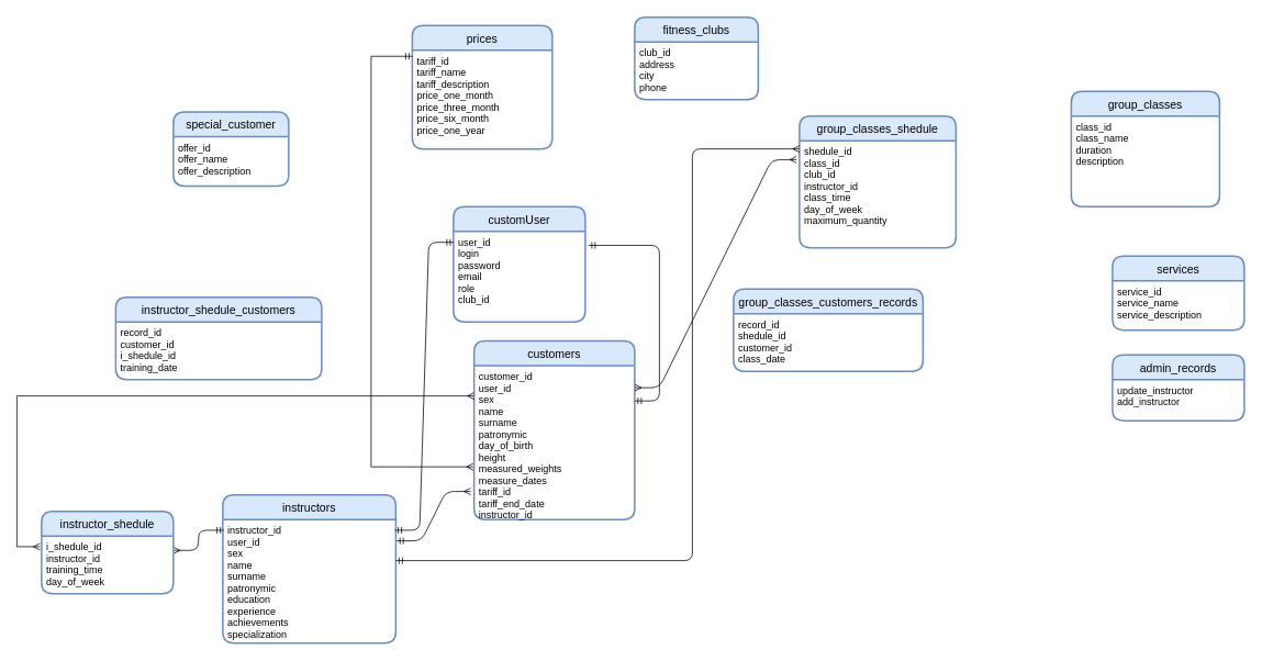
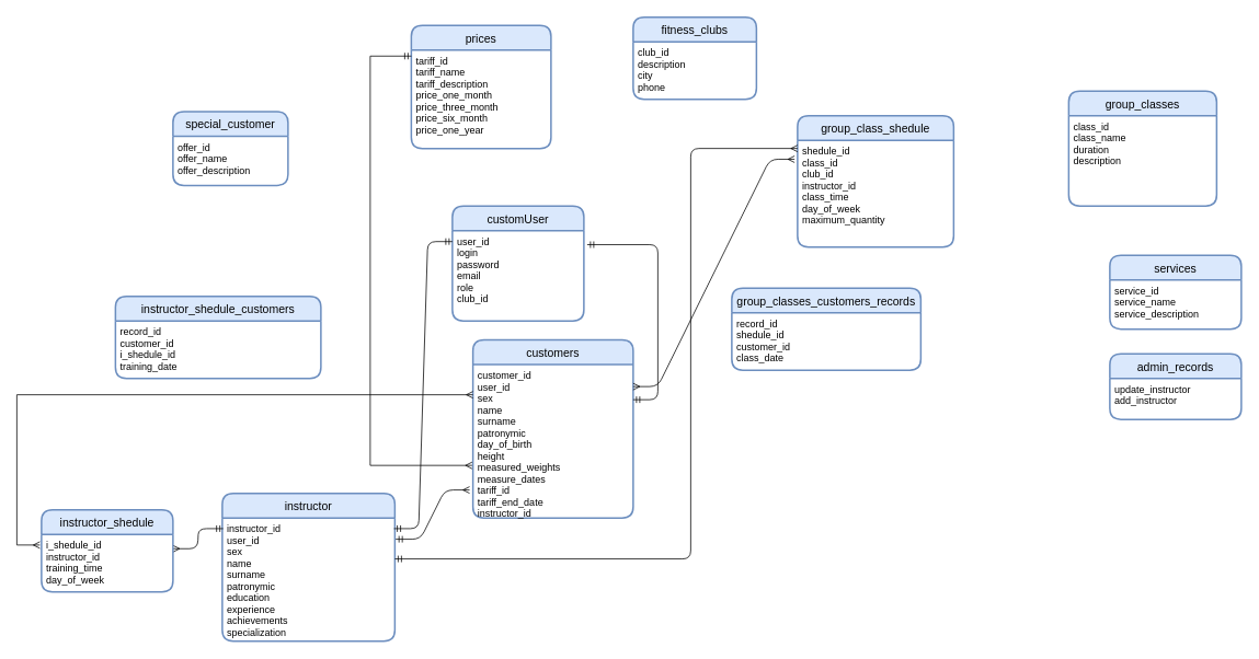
  <mxCell id="0" />
  <mxCell id="1" parent="0" />
  <mxCell id="2" value="customers" style="swimlane;childLayout=stackLayout;horizontal=1;startSize=30;horizontalStack=0;rounded=1;fontSize=14;fontStyle=0;strokeWidth=2;resizeParent=0;resizeLast=1;shadow=0;dashed=0;align=center;fillColor=#dae8fc;strokeColor=#6c8ebf;" parent="1" vertex="1"><mxGeometry x="575" y="413" width="195" height="217" as="geometry" /></mxCell>
  <mxCell id="3" value="customer_id&#10;user_id&#10;sex&#10;name&#10;surname&#10;patronymic&#10;day_of_birth&#10;height&#10;measured_weights&#10;measure_dates&#10;tariff_id&#10;tariff_end_date&#10;instructor_id&#10;&#10;" style="align=left;strokeColor=none;fillColor=none;spacingLeft=4;fontSize=12;verticalAlign=top;resizable=0;rotatable=0;part=1;" parent="2" vertex="1"><mxGeometry y="30" width="195" height="187" as="geometry" /></mxCell>
  <mxCell id="4" value="customUser" style="swimlane;childLayout=stackLayout;horizontal=1;startSize=30;horizontalStack=0;rounded=1;fontSize=14;fontStyle=0;strokeWidth=2;resizeParent=0;resizeLast=1;shadow=0;dashed=0;align=center;fillColor=#dae8fc;strokeColor=#6c8ebf;" parent="1" vertex="1"><mxGeometry x="550" y="250" width="160" height="140" as="geometry" /></mxCell>
  <mxCell id="5" value="user_id&#10;login&#10;password&#10;email&#10;role&#10;club_id&#10;&#10;&#10;" style="align=left;strokeColor=none;fillColor=none;spacingLeft=4;fontSize=12;verticalAlign=top;resizable=0;rotatable=0;part=1;" parent="4" vertex="1"><mxGeometry y="30" width="160" height="110" as="geometry" /></mxCell>
  <mxCell id="6" value="fitness_clubs" style="swimlane;childLayout=stackLayout;horizontal=1;startSize=30;horizontalStack=0;rounded=1;fontSize=14;fontStyle=0;strokeWidth=2;resizeParent=0;resizeLast=1;shadow=0;dashed=0;align=center;fillColor=#dae8fc;strokeColor=#6c8ebf;" parent="1" vertex="1"><mxGeometry x="770" y="20" width="150" height="100" as="geometry" /></mxCell>
- <mxCell id="7" value="club_id&#10;address&#10;city&#10;phone&#10;" style="align=left;strokeColor=none;fillColor=none;spacingLeft=4;fontSize=12;verticalAlign=top;resizable=0;rotatable=0;part=1;" parent="6" vertex="1"><mxGeometry y="30" width="150" height="70" as="geometry" /></mxCell>
+ <mxCell id="7" value="club_id&#10;description&#10;city&#10;phone&#10;" style="align=left;strokeColor=none;fillColor=none;spacingLeft=4;fontSize=12;verticalAlign=top;resizable=0;rotatable=0;part=1;" parent="6" vertex="1"><mxGeometry y="30" width="150" height="70" as="geometry" /></mxCell>
  <mxCell id="8" value="prices" style="swimlane;childLayout=stackLayout;horizontal=1;startSize=30;horizontalStack=0;rounded=1;fontSize=14;fontStyle=0;strokeWidth=2;resizeParent=0;resizeLast=1;shadow=0;dashed=0;align=center;fillColor=#dae8fc;strokeColor=#6c8ebf;" parent="1" vertex="1"><mxGeometry x="500" y="30" width="170" height="150" as="geometry" /></mxCell>
  <mxCell id="9" value="tariff_id&#10;tariff_name&#10;tariff_description&#10;price_one_month&#10;price_three_month&#10;price_six_month&#10;price_one_year" style="align=left;strokeColor=none;fillColor=none;spacingLeft=4;fontSize=12;verticalAlign=top;resizable=0;rotatable=0;part=1;" parent="8" vertex="1"><mxGeometry y="30" width="170" height="120" as="geometry" /></mxCell>
  <mxCell id="10" value="special_customer" style="swimlane;childLayout=stackLayout;horizontal=1;startSize=30;horizontalStack=0;rounded=1;fontSize=14;fontStyle=0;strokeWidth=2;resizeParent=0;resizeLast=1;shadow=0;dashed=0;align=center;fillColor=#dae8fc;strokeColor=#6c8ebf;" parent="1" vertex="1"><mxGeometry x="210" y="135" width="140" height="90" as="geometry" /></mxCell>
  <mxCell id="11" value="offer_id&#10;offer_name&#10;offer_description" style="align=left;strokeColor=none;fillColor=none;spacingLeft=4;fontSize=12;verticalAlign=top;resizable=0;rotatable=0;part=1;" parent="10" vertex="1"><mxGeometry y="30" width="140" height="60" as="geometry" /></mxCell>
  <mxCell id="12" value="services" style="swimlane;childLayout=stackLayout;horizontal=1;startSize=30;horizontalStack=0;rounded=1;fontSize=14;fontStyle=0;strokeWidth=2;resizeParent=0;resizeLast=1;shadow=0;dashed=0;align=center;fillColor=#dae8fc;strokeColor=#6c8ebf;" parent="1" vertex="1"><mxGeometry x="1350" y="310" width="160" height="90" as="geometry" /></mxCell>
  <mxCell id="13" value="service_id&#10;service_name&#10;service_description&#10;&#10;" style="align=left;strokeColor=none;fillColor=none;spacingLeft=4;fontSize=12;verticalAlign=top;resizable=0;rotatable=0;part=1;" parent="12" vertex="1"><mxGeometry y="30" width="160" height="60" as="geometry" /></mxCell>
- <mxCell id="14" value="instructors" style="swimlane;childLayout=stackLayout;horizontal=1;startSize=30;horizontalStack=0;rounded=1;fontSize=14;fontStyle=0;strokeWidth=2;resizeParent=0;resizeLast=1;shadow=0;dashed=0;align=center;fillColor=#dae8fc;strokeColor=#6c8ebf;" parent="1" vertex="1"><mxGeometry x="270" y="600" width="210" height="180" as="geometry" /></mxCell>
+ <mxCell id="14" value="instructor" style="swimlane;childLayout=stackLayout;horizontal=1;startSize=30;horizontalStack=0;rounded=1;fontSize=14;fontStyle=0;strokeWidth=2;resizeParent=0;resizeLast=1;shadow=0;dashed=0;align=center;fillColor=#dae8fc;strokeColor=#6c8ebf;" parent="1" vertex="1"><mxGeometry x="270" y="600" width="210" height="180" as="geometry" /></mxCell>
  <mxCell id="15" value="instructor_id&#10;user_id&#10;sex&#10;name&#10;surname&#10;patronymic&#10;education&#10;experience&#10;achievements&#10;specialization" style="align=left;strokeColor=none;fillColor=none;spacingLeft=4;fontSize=12;verticalAlign=top;resizable=0;rotatable=0;part=1;" parent="14" vertex="1"><mxGeometry y="30" width="210" height="150" as="geometry" /></mxCell>
  <mxCell id="16" value="group_classes" style="swimlane;childLayout=stackLayout;horizontal=1;startSize=30;horizontalStack=0;rounded=1;fontSize=14;fontStyle=0;strokeWidth=2;resizeParent=0;resizeLast=1;shadow=0;dashed=0;align=center;fillColor=#dae8fc;strokeColor=#6c8ebf;" parent="1" vertex="1"><mxGeometry x="1300" y="110" width="180" height="140" as="geometry" /></mxCell>
  <mxCell id="17" value="class_id&#10;class_name&#10;duration&#10;description&#10;" style="align=left;strokeColor=none;fillColor=none;spacingLeft=4;fontSize=12;verticalAlign=top;resizable=0;rotatable=0;part=1;" parent="16" vertex="1"><mxGeometry y="30" width="180" height="110" as="geometry" /></mxCell>
  <mxCell id="18" value="" style="edgeStyle=entityRelationEdgeStyle;fontSize=12;html=1;endArrow=ERmandOne;startArrow=ERmandOne;entryX=0;entryY=0.122;entryDx=0;entryDy=0;entryPerimeter=0;exitX=0.995;exitY=0.087;exitDx=0;exitDy=0;exitPerimeter=0;" parent="1" source="15" target="5" edge="1"><mxGeometry width="100" height="100" relative="1" as="geometry"><mxPoint x="550" y="600" as="sourcePoint" /><mxPoint x="650" y="500" as="targetPoint" /></mxGeometry></mxCell>
- <mxCell id="19" value="group_classes_shedule" style="swimlane;childLayout=stackLayout;horizontal=1;startSize=30;horizontalStack=0;rounded=1;fontSize=14;fontStyle=0;strokeWidth=2;resizeParent=0;resizeLast=1;shadow=0;dashed=0;align=center;fillColor=#dae8fc;strokeColor=#6c8ebf;" parent="1" vertex="1"><mxGeometry x="970" y="140" width="190" height="160" as="geometry" /></mxCell>
+ <mxCell id="19" value="group_class_shedule" style="swimlane;childLayout=stackLayout;horizontal=1;startSize=30;horizontalStack=0;rounded=1;fontSize=14;fontStyle=0;strokeWidth=2;resizeParent=0;resizeLast=1;shadow=0;dashed=0;align=center;fillColor=#dae8fc;strokeColor=#6c8ebf;" parent="1" vertex="1"><mxGeometry x="970" y="140" width="190" height="160" as="geometry" /></mxCell>
  <mxCell id="20" value="shedule_id&#10;class_id&#10;club_id&#10;instructor_id&#10;class_time&#10;day_of_week&#10;maximum_quantity" style="align=left;strokeColor=none;fillColor=none;spacingLeft=4;fontSize=12;verticalAlign=top;resizable=0;rotatable=0;part=1;" parent="19" vertex="1"><mxGeometry y="30" width="190" height="130" as="geometry" /></mxCell>
  <mxCell id="21" value="" style="edgeStyle=entityRelationEdgeStyle;fontSize=12;html=1;endArrow=ERmandOne;startArrow=ERmandOne;entryX=1.025;entryY=0.156;entryDx=0;entryDy=0;entryPerimeter=0;" parent="1" target="5" edge="1"><mxGeometry width="100" height="100" relative="1" as="geometry"><mxPoint x="770" y="486" as="sourcePoint" /><mxPoint x="870" y="370" as="targetPoint" /></mxGeometry></mxCell>
  <mxCell id="22" value="admin_records" style="swimlane;childLayout=stackLayout;horizontal=1;startSize=30;horizontalStack=0;rounded=1;fontSize=14;fontStyle=0;strokeWidth=2;resizeParent=0;resizeLast=1;shadow=0;dashed=0;align=center;fillColor=#dae8fc;strokeColor=#6c8ebf;" parent="1" vertex="1"><mxGeometry x="1350" y="430" width="160" height="80" as="geometry" /></mxCell>
  <mxCell id="23" value="update_instructor&#10;add_instructor" style="align=left;strokeColor=none;fillColor=none;spacingLeft=4;fontSize=12;verticalAlign=top;resizable=0;rotatable=0;part=1;" parent="22" vertex="1"><mxGeometry y="30" width="160" height="50" as="geometry" /></mxCell>
  <mxCell id="24" value="" style="edgeStyle=entityRelationEdgeStyle;fontSize=12;html=1;endArrow=ERmandOne;startArrow=ERmany;entryX=0.005;entryY=0.087;entryDx=0;entryDy=0;entryPerimeter=0;startFill=0;endFill=0;exitX=1;exitY=0.25;exitDx=0;exitDy=0;" parent="1" source="36" target="15" edge="1"><mxGeometry width="100" height="100" relative="1" as="geometry"><mxPoint x="210.96" y="658" as="sourcePoint" /><mxPoint x="500" y="680" as="targetPoint" /></mxGeometry></mxCell>
  <mxCell id="25" value="instructor_shedule_customers" style="swimlane;childLayout=stackLayout;horizontal=1;startSize=30;horizontalStack=0;rounded=1;fontSize=14;fontStyle=0;strokeWidth=2;resizeParent=0;resizeLast=1;shadow=0;dashed=0;align=center;fillColor=#dae8fc;strokeColor=#6c8ebf;" parent="1" vertex="1"><mxGeometry x="140" y="360" width="250" height="100" as="geometry" /></mxCell>
  <mxCell id="26" value="record_id&#10;customer_id&#10;i_shedule_id&#10;training_date&#10;" style="align=left;strokeColor=none;fillColor=none;spacingLeft=4;fontSize=12;verticalAlign=top;resizable=0;rotatable=0;part=1;" parent="25" vertex="1"><mxGeometry y="30" width="250" height="70" as="geometry" /></mxCell>
  <mxCell id="27" style="edgeStyle=orthogonalEdgeStyle;rounded=0;orthogonalLoop=1;jettySize=auto;html=1;exitX=-0.012;exitY=0.163;exitDx=0;exitDy=0;startArrow=ERmany;startFill=0;endArrow=ERmany;endFill=0;exitPerimeter=0;" parent="1" target="3" edge="1"><mxGeometry relative="1" as="geometry"><mxPoint x="48.08" y="663.04" as="sourcePoint" /><mxPoint x="180" y="480" as="targetPoint" /><Array as="points"><mxPoint x="20" y="663" /><mxPoint x="20" y="480" /></Array></mxGeometry></mxCell>
  <mxCell id="28" value="group_classes_customers_records" style="swimlane;childLayout=stackLayout;horizontal=1;startSize=30;horizontalStack=0;rounded=1;fontSize=14;fontStyle=0;strokeWidth=2;resizeParent=0;resizeLast=1;shadow=0;dashed=0;align=center;fillColor=#dae8fc;strokeColor=#6c8ebf;" parent="1" vertex="1"><mxGeometry x="890" y="350" width="230" height="100" as="geometry" /></mxCell>
  <mxCell id="29" value="record_id&#10;shedule_id&#10;customer_id&#10;class_date" style="align=left;strokeColor=none;fillColor=none;spacingLeft=4;fontSize=12;verticalAlign=top;resizable=0;rotatable=0;part=1;" parent="28" vertex="1"><mxGeometry y="30" width="230" height="70" as="geometry" /></mxCell>
  <mxCell id="30" value="" style="edgeStyle=entityRelationEdgeStyle;fontSize=12;html=1;endArrow=ERmany;startArrow=ERmany;entryX=-0.019;entryY=0.178;entryDx=0;entryDy=0;entryPerimeter=0;" parent="1" target="20" edge="1"><mxGeometry width="100" height="100" relative="1" as="geometry"><mxPoint x="770" y="470" as="sourcePoint" /><mxPoint x="1140" y="181" as="targetPoint" /></mxGeometry></mxCell>
  <mxCell id="31" style="edgeStyle=elbowEdgeStyle;rounded=0;orthogonalLoop=1;jettySize=auto;html=1;exitX=0.75;exitY=0;exitDx=0;exitDy=0;startArrow=ERmany;startFill=0;endArrow=ERmany;endFill=0;" parent="1" source="28" target="28" edge="1"><mxGeometry relative="1" as="geometry" /></mxCell>
  <mxCell id="32" value="" style="edgeStyle=elbowEdgeStyle;fontSize=12;html=1;endArrow=ERmany;startArrow=ERmandOne;entryX=0;entryY=0.25;entryDx=0;entryDy=0;startFill=0;exitX=1;exitY=0.333;exitDx=0;exitDy=0;exitPerimeter=0;" parent="1" source="15" target="19" edge="1"><mxGeometry width="100" height="100" relative="1" as="geometry"><mxPoint x="480" y="633" as="sourcePoint" /><mxPoint x="870" y="633" as="targetPoint" /><Array as="points"><mxPoint x="840" y="410" /></Array></mxGeometry></mxCell>
  <mxCell id="33" style="edgeStyle=elbowEdgeStyle;rounded=0;orthogonalLoop=1;jettySize=auto;html=1;exitX=-0.005;exitY=0.658;exitDx=0;exitDy=0;entryX=0;entryY=0.25;entryDx=0;entryDy=0;startArrow=ERmany;startFill=0;endArrow=ERmandOne;endFill=0;elbow=vertical;jumpStyle=none;exitPerimeter=0;" parent="1" source="3" target="8" edge="1"><mxGeometry relative="1" as="geometry"><Array as="points"><mxPoint x="450" y="270" /></Array></mxGeometry></mxCell>
  <mxCell id="34" value="" style="edgeStyle=entityRelationEdgeStyle;fontSize=12;html=1;endArrow=ERmany;startArrow=ERmandOne;entryX=-0.021;entryY=0.818;entryDx=0;entryDy=0;entryPerimeter=0;exitX=1.005;exitY=0.173;exitDx=0;exitDy=0;exitPerimeter=0;endFill=0;" parent="1" source="15" target="3" edge="1"><mxGeometry width="100" height="100" relative="1" as="geometry"><mxPoint x="496.09" y="651.85" as="sourcePoint" /><mxPoint x="560" y="303.42" as="targetPoint" /></mxGeometry></mxCell>
  <mxCell id="35" value="instructor_shedule" style="swimlane;childLayout=stackLayout;horizontal=1;startSize=30;horizontalStack=0;rounded=1;fontSize=14;fontStyle=0;strokeWidth=2;resizeParent=0;resizeLast=1;shadow=0;dashed=0;align=center;fillColor=#dae8fc;strokeColor=#6c8ebf;" parent="1" vertex="1"><mxGeometry x="50" y="620" width="160" height="100" as="geometry" /></mxCell>
  <mxCell id="36" value="i_shedule_id&#10;instructor_id&#10;training_time&#10;day_of_week" style="align=left;strokeColor=none;fillColor=none;spacingLeft=4;fontSize=12;verticalAlign=top;resizable=0;rotatable=0;part=1;" parent="35" vertex="1"><mxGeometry y="30" width="160" height="70" as="geometry" /></mxCell>
